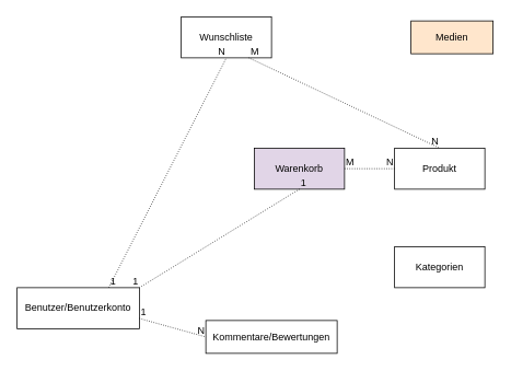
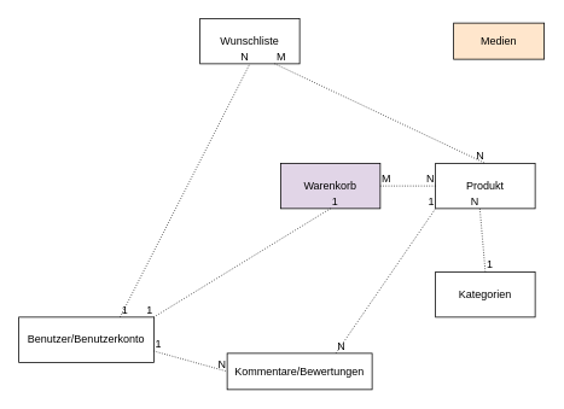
  <mxCell id="0" />
  <mxCell id="1" parent="0" />
  <mxCell id="2" value="Kategorien" style="html=1;whiteSpace=wrap;" parent="1" vertex="1"><mxGeometry x="480" y="300" width="110" height="50" as="geometry" /></mxCell>
  <mxCell id="3" value="Wunschliste" style="html=1;whiteSpace=wrap;" parent="1" vertex="1"><mxGeometry x="220" y="20" width="110" height="50" as="geometry" /></mxCell>
  <mxCell id="4" value="Warenkorb" style="html=1;whiteSpace=wrap;fillColor=#e1d5e7;" parent="1" vertex="1"><mxGeometry x="309" y="180" width="110" height="50" as="geometry" /></mxCell>
  <mxCell id="5" value="Produkt" style="html=1;whiteSpace=wrap;" parent="1" vertex="1"><mxGeometry x="480" y="180" width="110" height="50" as="geometry" /></mxCell>
  <mxCell id="6" value="Benutzer/Benutzerkonto" style="html=1;whiteSpace=wrap;" parent="1" vertex="1"><mxGeometry x="20" y="350" width="149" height="50" as="geometry" /></mxCell>
  <mxCell id="7" value="" style="endArrow=none;html=1;rounded=0;dashed=1;dashPattern=1 2;entryX=1;entryY=0;entryDx=0;entryDy=0;exitX=0.5;exitY=1;exitDx=0;exitDy=0;" parent="1" source="4" target="6" edge="1"><mxGeometry relative="1" as="geometry"><mxPoint x="170" y="380" as="sourcePoint" /><mxPoint x="330" y="380" as="targetPoint" /></mxGeometry></mxCell>
  <mxCell id="8" value="1" style="resizable=0;html=1;whiteSpace=wrap;align=left;verticalAlign=bottom;" parent="7" connectable="0" vertex="1"><mxGeometry x="-1" relative="1" as="geometry" /></mxCell>
  <mxCell id="9" value="1" style="resizable=0;html=1;whiteSpace=wrap;align=right;verticalAlign=bottom;" parent="7" connectable="0" vertex="1"><mxGeometry x="1" relative="1" as="geometry" /></mxCell>
  <mxCell id="10" value="" style="endArrow=none;html=1;rounded=0;dashed=1;dashPattern=1 2;entryX=0.5;entryY=0;entryDx=0;entryDy=0;exitX=0.75;exitY=1;exitDx=0;exitDy=0;" parent="1" source="3" target="5" edge="1"><mxGeometry relative="1" as="geometry"><mxPoint x="170" y="380" as="sourcePoint" /><mxPoint x="330" y="380" as="targetPoint" /></mxGeometry></mxCell>
  <mxCell id="11" value="M" style="resizable=0;html=1;whiteSpace=wrap;align=left;verticalAlign=bottom;" parent="10" connectable="0" vertex="1"><mxGeometry x="-1" relative="1" as="geometry" /></mxCell>
  <mxCell id="12" value="N" style="resizable=0;html=1;whiteSpace=wrap;align=right;verticalAlign=bottom;" parent="10" connectable="0" vertex="1"><mxGeometry x="1" relative="1" as="geometry" /></mxCell>
+ <mxCell id="13" value="" style="endArrow=none;html=1;rounded=0;dashed=1;dashPattern=1 2;exitX=0.5;exitY=0;exitDx=0;exitDy=0;entryX=0.445;entryY=1;entryDx=0;entryDy=0;entryPerimeter=0;" parent="1" source="2" target="5" edge="1"><mxGeometry relative="1" as="geometry"><mxPoint x="170" y="380" as="sourcePoint" /><mxPoint x="330" y="380" as="targetPoint" /></mxGeometry></mxCell>
+ <mxCell id="14" value="1" style="resizable=0;html=1;whiteSpace=wrap;align=left;verticalAlign=bottom;" parent="13" connectable="0" vertex="1"><mxGeometry x="-1" relative="1" as="geometry" /></mxCell>
+ <mxCell id="15" value="N" style="resizable=0;html=1;whiteSpace=wrap;align=right;verticalAlign=bottom;" parent="13" connectable="0" vertex="1"><mxGeometry x="1" relative="1" as="geometry" /></mxCell>
  <mxCell id="16" value="" style="endArrow=none;html=1;rounded=0;dashed=1;dashPattern=1 2;entryX=0.5;entryY=1;entryDx=0;entryDy=0;exitX=0.75;exitY=0;exitDx=0;exitDy=0;" parent="1" source="6" target="3" edge="1"><mxGeometry relative="1" as="geometry"><mxPoint x="170" y="230" as="sourcePoint" /><mxPoint x="330" y="230" as="targetPoint" /></mxGeometry></mxCell>
  <mxCell id="17" value="1" style="resizable=0;html=1;whiteSpace=wrap;align=left;verticalAlign=bottom;" parent="16" connectable="0" vertex="1"><mxGeometry x="-1" relative="1" as="geometry" /></mxCell>
  <mxCell id="18" value="N" style="resizable=0;html=1;whiteSpace=wrap;align=right;verticalAlign=bottom;" parent="16" connectable="0" vertex="1"><mxGeometry x="1" relative="1" as="geometry" /></mxCell>
  <mxCell id="19" value="" style="endArrow=none;html=1;rounded=0;dashed=1;dashPattern=1 2;entryX=0;entryY=0.5;entryDx=0;entryDy=0;exitX=1;exitY=0.5;exitDx=0;exitDy=0;" parent="1" source="4" target="5" edge="1"><mxGeometry relative="1" as="geometry"><mxPoint x="170" y="230" as="sourcePoint" /><mxPoint x="330" y="230" as="targetPoint" /></mxGeometry></mxCell>
  <mxCell id="20" value="M" style="resizable=0;html=1;whiteSpace=wrap;align=left;verticalAlign=bottom;" parent="19" connectable="0" vertex="1"><mxGeometry x="-1" relative="1" as="geometry" /></mxCell>
  <mxCell id="21" value="N" style="resizable=0;html=1;whiteSpace=wrap;align=right;verticalAlign=bottom;" parent="19" connectable="0" vertex="1"><mxGeometry x="1" relative="1" as="geometry" /></mxCell>
  <mxCell id="22" value="Medien" style="whiteSpace=wrap;html=1;align=center;fillColor=#ffe6cc;" vertex="1" parent="1"><mxGeometry x="500" y="25" width="100" height="40" as="geometry" /></mxCell>
  <mxCell id="23" value="Kommentare/Bewertungen" style="whiteSpace=wrap;html=1;align=center;" vertex="1" parent="1"><mxGeometry x="250" y="390" width="160" height="40" as="geometry" /></mxCell>
+ <mxCell id="24" value="" style="endArrow=none;html=1;rounded=0;dashed=1;dashPattern=1 2;entryX=0;entryY=1;entryDx=0;entryDy=0;exitX=0.75;exitY=0;exitDx=0;exitDy=0;" edge="1" parent="1" source="23" target="5"><mxGeometry relative="1" as="geometry"><mxPoint x="170" y="380" as="sourcePoint" /><mxPoint x="330" y="380" as="targetPoint" /></mxGeometry></mxCell>
+ <mxCell id="25" value="N" style="resizable=0;html=1;whiteSpace=wrap;align=left;verticalAlign=bottom;" connectable="0" vertex="1" parent="24"><mxGeometry x="-1" relative="1" as="geometry" /></mxCell>
+ <mxCell id="26" value="1" style="resizable=0;html=1;whiteSpace=wrap;align=right;verticalAlign=bottom;" connectable="0" vertex="1" parent="24"><mxGeometry x="1" relative="1" as="geometry" /></mxCell>
  <mxCell id="27" value="" style="endArrow=none;html=1;rounded=0;dashed=1;dashPattern=1 2;entryX=0;entryY=0.5;entryDx=0;entryDy=0;exitX=1;exitY=0.75;exitDx=0;exitDy=0;" edge="1" parent="1" source="6" target="23"><mxGeometry relative="1" as="geometry"><mxPoint x="170" y="380" as="sourcePoint" /><mxPoint x="330" y="380" as="targetPoint" /></mxGeometry></mxCell>
  <mxCell id="28" value="1" style="resizable=0;html=1;whiteSpace=wrap;align=left;verticalAlign=bottom;" connectable="0" vertex="1" parent="27"><mxGeometry x="-1" relative="1" as="geometry" /></mxCell>
  <mxCell id="29" value="N" style="resizable=0;html=1;whiteSpace=wrap;align=right;verticalAlign=bottom;" connectable="0" vertex="1" parent="27"><mxGeometry x="1" relative="1" as="geometry" /></mxCell>
